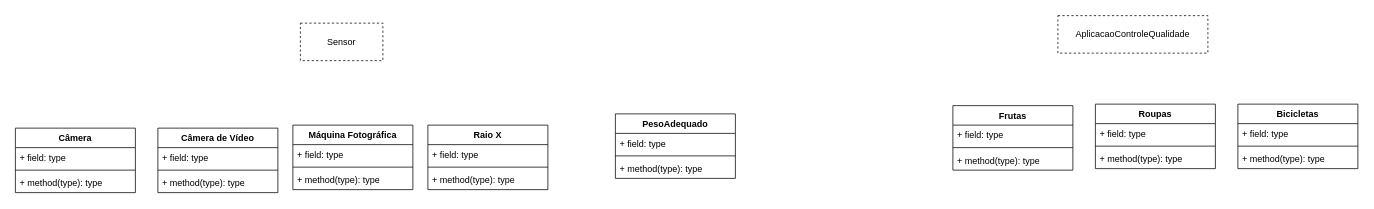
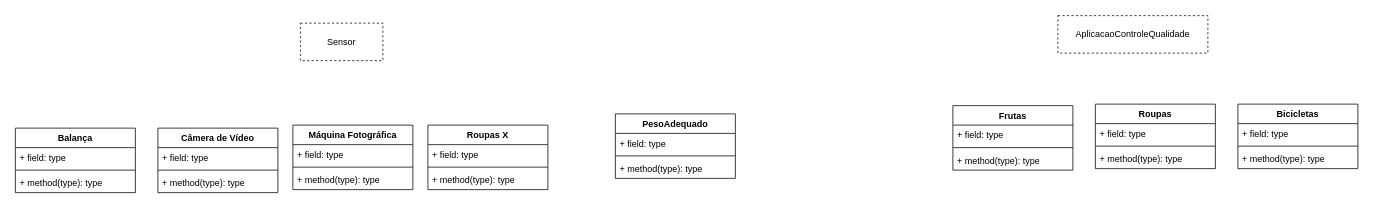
  <mxCell id="0" />
  <mxCell id="1" parent="0" />
  <mxCell id="2" value="Sensor" style="html=1;whiteSpace=wrap;dashed=1;" vertex="1" parent="1"><mxGeometry x="400" y="30" width="110" height="50" as="geometry" /></mxCell>
  <mxCell id="3" value="AplicacaoControleQualidade" style="html=1;whiteSpace=wrap;dashed=1;" vertex="1" parent="1"><mxGeometry x="1410" y="20" width="200" height="50" as="geometry" /></mxCell>
- <mxCell id="4" value="Câmera" style="swimlane;fontStyle=1;align=center;verticalAlign=top;childLayout=stackLayout;horizontal=1;startSize=26;horizontalStack=0;resizeParent=1;resizeParentMax=0;resizeLast=0;collapsible=1;marginBottom=0;whiteSpace=wrap;html=1;" vertex="1" parent="1"><mxGeometry x="20" y="170" width="160" height="86" as="geometry" /></mxCell>
+ <mxCell id="4" value="Balança" style="swimlane;fontStyle=1;align=center;verticalAlign=top;childLayout=stackLayout;horizontal=1;startSize=26;horizontalStack=0;resizeParent=1;resizeParentMax=0;resizeLast=0;collapsible=1;marginBottom=0;whiteSpace=wrap;html=1;" vertex="1" parent="1"><mxGeometry x="20" y="170" width="160" height="86" as="geometry" /></mxCell>
  <mxCell id="5" value="+ field: type" style="text;strokeColor=none;fillColor=none;align=left;verticalAlign=top;spacingLeft=4;spacingRight=4;overflow=hidden;rotatable=0;points=[[0,0.5],[1,0.5]];portConstraint=eastwest;whiteSpace=wrap;html=1;" vertex="1" parent="4"><mxGeometry y="26" width="160" height="26" as="geometry" /></mxCell>
  <mxCell id="6" value="" style="line;strokeWidth=1;fillColor=none;align=left;verticalAlign=middle;spacingTop=-1;spacingLeft=3;spacingRight=3;rotatable=0;labelPosition=right;points=[];portConstraint=eastwest;strokeColor=inherit;" vertex="1" parent="4"><mxGeometry y="52" width="160" height="8" as="geometry" /></mxCell>
  <mxCell id="7" value="+ method(type): type" style="text;strokeColor=none;fillColor=none;align=left;verticalAlign=top;spacingLeft=4;spacingRight=4;overflow=hidden;rotatable=0;points=[[0,0.5],[1,0.5]];portConstraint=eastwest;whiteSpace=wrap;html=1;" vertex="1" parent="4"><mxGeometry y="60" width="160" height="26" as="geometry" /></mxCell>
  <mxCell id="8" value="Câmera de Vídeo" style="swimlane;fontStyle=1;align=center;verticalAlign=top;childLayout=stackLayout;horizontal=1;startSize=26;horizontalStack=0;resizeParent=1;resizeParentMax=0;resizeLast=0;collapsible=1;marginBottom=0;whiteSpace=wrap;html=1;" vertex="1" parent="1"><mxGeometry x="210" y="170" width="160" height="86" as="geometry" /></mxCell>
  <mxCell id="9" value="+ field: type" style="text;strokeColor=none;fillColor=none;align=left;verticalAlign=top;spacingLeft=4;spacingRight=4;overflow=hidden;rotatable=0;points=[[0,0.5],[1,0.5]];portConstraint=eastwest;whiteSpace=wrap;html=1;" vertex="1" parent="8"><mxGeometry y="26" width="160" height="26" as="geometry" /></mxCell>
  <mxCell id="10" value="" style="line;strokeWidth=1;fillColor=none;align=left;verticalAlign=middle;spacingTop=-1;spacingLeft=3;spacingRight=3;rotatable=0;labelPosition=right;points=[];portConstraint=eastwest;strokeColor=inherit;" vertex="1" parent="8"><mxGeometry y="52" width="160" height="8" as="geometry" /></mxCell>
  <mxCell id="11" value="+ method(type): type" style="text;strokeColor=none;fillColor=none;align=left;verticalAlign=top;spacingLeft=4;spacingRight=4;overflow=hidden;rotatable=0;points=[[0,0.5],[1,0.5]];portConstraint=eastwest;whiteSpace=wrap;html=1;" vertex="1" parent="8"><mxGeometry y="60" width="160" height="26" as="geometry" /></mxCell>
  <mxCell id="12" value="Máquina Fotográfica" style="swimlane;fontStyle=1;align=center;verticalAlign=top;childLayout=stackLayout;horizontal=1;startSize=26;horizontalStack=0;resizeParent=1;resizeParentMax=0;resizeLast=0;collapsible=1;marginBottom=0;whiteSpace=wrap;html=1;" vertex="1" parent="1"><mxGeometry x="390" y="166" width="160" height="86" as="geometry" /></mxCell>
  <mxCell id="13" value="+ field: type" style="text;strokeColor=none;fillColor=none;align=left;verticalAlign=top;spacingLeft=4;spacingRight=4;overflow=hidden;rotatable=0;points=[[0,0.5],[1,0.5]];portConstraint=eastwest;whiteSpace=wrap;html=1;" vertex="1" parent="12"><mxGeometry y="26" width="160" height="26" as="geometry" /></mxCell>
  <mxCell id="14" value="" style="line;strokeWidth=1;fillColor=none;align=left;verticalAlign=middle;spacingTop=-1;spacingLeft=3;spacingRight=3;rotatable=0;labelPosition=right;points=[];portConstraint=eastwest;strokeColor=inherit;" vertex="1" parent="12"><mxGeometry y="52" width="160" height="8" as="geometry" /></mxCell>
  <mxCell id="15" value="+ method(type): type" style="text;strokeColor=none;fillColor=none;align=left;verticalAlign=top;spacingLeft=4;spacingRight=4;overflow=hidden;rotatable=0;points=[[0,0.5],[1,0.5]];portConstraint=eastwest;whiteSpace=wrap;html=1;" vertex="1" parent="12"><mxGeometry y="60" width="160" height="26" as="geometry" /></mxCell>
- <mxCell id="16" value="Raio X" style="swimlane;fontStyle=1;align=center;verticalAlign=top;childLayout=stackLayout;horizontal=1;startSize=26;horizontalStack=0;resizeParent=1;resizeParentMax=0;resizeLast=0;collapsible=1;marginBottom=0;whiteSpace=wrap;html=1;" vertex="1" parent="1"><mxGeometry x="570" y="166" width="160" height="86" as="geometry" /></mxCell>
+ <mxCell id="16" value="Roupas X" style="swimlane;fontStyle=1;align=center;verticalAlign=top;childLayout=stackLayout;horizontal=1;startSize=26;horizontalStack=0;resizeParent=1;resizeParentMax=0;resizeLast=0;collapsible=1;marginBottom=0;whiteSpace=wrap;html=1;" vertex="1" parent="1"><mxGeometry x="570" y="166" width="160" height="86" as="geometry" /></mxCell>
  <mxCell id="17" value="+ field: type" style="text;strokeColor=none;fillColor=none;align=left;verticalAlign=top;spacingLeft=4;spacingRight=4;overflow=hidden;rotatable=0;points=[[0,0.5],[1,0.5]];portConstraint=eastwest;whiteSpace=wrap;html=1;" vertex="1" parent="16"><mxGeometry y="26" width="160" height="26" as="geometry" /></mxCell>
  <mxCell id="18" value="" style="line;strokeWidth=1;fillColor=none;align=left;verticalAlign=middle;spacingTop=-1;spacingLeft=3;spacingRight=3;rotatable=0;labelPosition=right;points=[];portConstraint=eastwest;strokeColor=inherit;" vertex="1" parent="16"><mxGeometry y="52" width="160" height="8" as="geometry" /></mxCell>
  <mxCell id="19" value="+ method(type): type" style="text;strokeColor=none;fillColor=none;align=left;verticalAlign=top;spacingLeft=4;spacingRight=4;overflow=hidden;rotatable=0;points=[[0,0.5],[1,0.5]];portConstraint=eastwest;whiteSpace=wrap;html=1;" vertex="1" parent="16"><mxGeometry y="60" width="160" height="26" as="geometry" /></mxCell>
  <mxCell id="20" value="Frutas" style="swimlane;fontStyle=1;align=center;verticalAlign=top;childLayout=stackLayout;horizontal=1;startSize=26;horizontalStack=0;resizeParent=1;resizeParentMax=0;resizeLast=0;collapsible=1;marginBottom=0;whiteSpace=wrap;html=1;" vertex="1" parent="1"><mxGeometry x="1270" y="140" width="160" height="86" as="geometry" /></mxCell>
  <mxCell id="21" value="+ field: type" style="text;strokeColor=none;fillColor=none;align=left;verticalAlign=top;spacingLeft=4;spacingRight=4;overflow=hidden;rotatable=0;points=[[0,0.5],[1,0.5]];portConstraint=eastwest;whiteSpace=wrap;html=1;" vertex="1" parent="20"><mxGeometry y="26" width="160" height="26" as="geometry" /></mxCell>
  <mxCell id="22" value="" style="line;strokeWidth=1;fillColor=none;align=left;verticalAlign=middle;spacingTop=-1;spacingLeft=3;spacingRight=3;rotatable=0;labelPosition=right;points=[];portConstraint=eastwest;strokeColor=inherit;" vertex="1" parent="20"><mxGeometry y="52" width="160" height="8" as="geometry" /></mxCell>
  <mxCell id="23" value="+ method(type): type" style="text;strokeColor=none;fillColor=none;align=left;verticalAlign=top;spacingLeft=4;spacingRight=4;overflow=hidden;rotatable=0;points=[[0,0.5],[1,0.5]];portConstraint=eastwest;whiteSpace=wrap;html=1;" vertex="1" parent="20"><mxGeometry y="60" width="160" height="26" as="geometry" /></mxCell>
  <mxCell id="24" value="Roupas" style="swimlane;fontStyle=1;align=center;verticalAlign=top;childLayout=stackLayout;horizontal=1;startSize=26;horizontalStack=0;resizeParent=1;resizeParentMax=0;resizeLast=0;collapsible=1;marginBottom=0;whiteSpace=wrap;html=1;" vertex="1" parent="1"><mxGeometry x="1460" y="138" width="160" height="86" as="geometry" /></mxCell>
  <mxCell id="25" value="+ field: type" style="text;strokeColor=none;fillColor=none;align=left;verticalAlign=top;spacingLeft=4;spacingRight=4;overflow=hidden;rotatable=0;points=[[0,0.5],[1,0.5]];portConstraint=eastwest;whiteSpace=wrap;html=1;" vertex="1" parent="24"><mxGeometry y="26" width="160" height="26" as="geometry" /></mxCell>
  <mxCell id="26" value="" style="line;strokeWidth=1;fillColor=none;align=left;verticalAlign=middle;spacingTop=-1;spacingLeft=3;spacingRight=3;rotatable=0;labelPosition=right;points=[];portConstraint=eastwest;strokeColor=inherit;" vertex="1" parent="24"><mxGeometry y="52" width="160" height="8" as="geometry" /></mxCell>
  <mxCell id="27" value="+ method(type): type" style="text;strokeColor=none;fillColor=none;align=left;verticalAlign=top;spacingLeft=4;spacingRight=4;overflow=hidden;rotatable=0;points=[[0,0.5],[1,0.5]];portConstraint=eastwest;whiteSpace=wrap;html=1;" vertex="1" parent="24"><mxGeometry y="60" width="160" height="26" as="geometry" /></mxCell>
  <mxCell id="28" value="Bicicletas" style="swimlane;fontStyle=1;align=center;verticalAlign=top;childLayout=stackLayout;horizontal=1;startSize=26;horizontalStack=0;resizeParent=1;resizeParentMax=0;resizeLast=0;collapsible=1;marginBottom=0;whiteSpace=wrap;html=1;" vertex="1" parent="1"><mxGeometry x="1650" y="138" width="160" height="86" as="geometry" /></mxCell>
  <mxCell id="29" value="+ field: type" style="text;strokeColor=none;fillColor=none;align=left;verticalAlign=top;spacingLeft=4;spacingRight=4;overflow=hidden;rotatable=0;points=[[0,0.5],[1,0.5]];portConstraint=eastwest;whiteSpace=wrap;html=1;" vertex="1" parent="28"><mxGeometry y="26" width="160" height="26" as="geometry" /></mxCell>
  <mxCell id="30" value="" style="line;strokeWidth=1;fillColor=none;align=left;verticalAlign=middle;spacingTop=-1;spacingLeft=3;spacingRight=3;rotatable=0;labelPosition=right;points=[];portConstraint=eastwest;strokeColor=inherit;" vertex="1" parent="28"><mxGeometry y="52" width="160" height="8" as="geometry" /></mxCell>
  <mxCell id="31" value="+ method(type): type" style="text;strokeColor=none;fillColor=none;align=left;verticalAlign=top;spacingLeft=4;spacingRight=4;overflow=hidden;rotatable=0;points=[[0,0.5],[1,0.5]];portConstraint=eastwest;whiteSpace=wrap;html=1;" vertex="1" parent="28"><mxGeometry y="60" width="160" height="26" as="geometry" /></mxCell>
  <mxCell id="32" value="PesoAdequado" style="swimlane;fontStyle=1;align=center;verticalAlign=top;childLayout=stackLayout;horizontal=1;startSize=26;horizontalStack=0;resizeParent=1;resizeParentMax=0;resizeLast=0;collapsible=1;marginBottom=0;whiteSpace=wrap;html=1;" vertex="1" parent="1"><mxGeometry x="820" y="151" width="160" height="86" as="geometry" /></mxCell>
  <mxCell id="33" value="+ field: type" style="text;strokeColor=none;fillColor=none;align=left;verticalAlign=top;spacingLeft=4;spacingRight=4;overflow=hidden;rotatable=0;points=[[0,0.5],[1,0.5]];portConstraint=eastwest;whiteSpace=wrap;html=1;" vertex="1" parent="32"><mxGeometry y="26" width="160" height="26" as="geometry" /></mxCell>
  <mxCell id="34" value="" style="line;strokeWidth=1;fillColor=none;align=left;verticalAlign=middle;spacingTop=-1;spacingLeft=3;spacingRight=3;rotatable=0;labelPosition=right;points=[];portConstraint=eastwest;strokeColor=inherit;" vertex="1" parent="32"><mxGeometry y="52" width="160" height="8" as="geometry" /></mxCell>
  <mxCell id="35" value="+ method(type): type" style="text;strokeColor=none;fillColor=none;align=left;verticalAlign=top;spacingLeft=4;spacingRight=4;overflow=hidden;rotatable=0;points=[[0,0.5],[1,0.5]];portConstraint=eastwest;whiteSpace=wrap;html=1;" vertex="1" parent="32"><mxGeometry y="60" width="160" height="26" as="geometry" /></mxCell>
